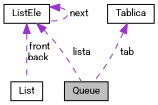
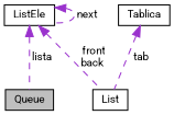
  digraph {
    fontname=Roboto
    node [color=black fillcolor=white fontname=Roboto fontsize=10 shape=record style=filled]
    edge [color=darkorchid3 dir=back fontname=Roboto fontsize=10 labelfontname=Helvetica labelfontsize=10 style=dashed]
    n1 [fillcolor=grey75 fontcolor=black height=0.2 label=Queue width=0.4]
    n2 [height=0.2 label=List width=0.4]
    n3 [height=0.2 label=ListEle width=0.4]
    n4 [height=0.2 label=Tablica width=0.4]
    n3 -> n1 [label=" lista"]
    n3 -> n2 [label=" front\nback"]
    n3 -> n3 [label=" next"]
-   n4 -> n1 [label=" tab"]
+   n4 -> n2 [label=" tab"]
  }
